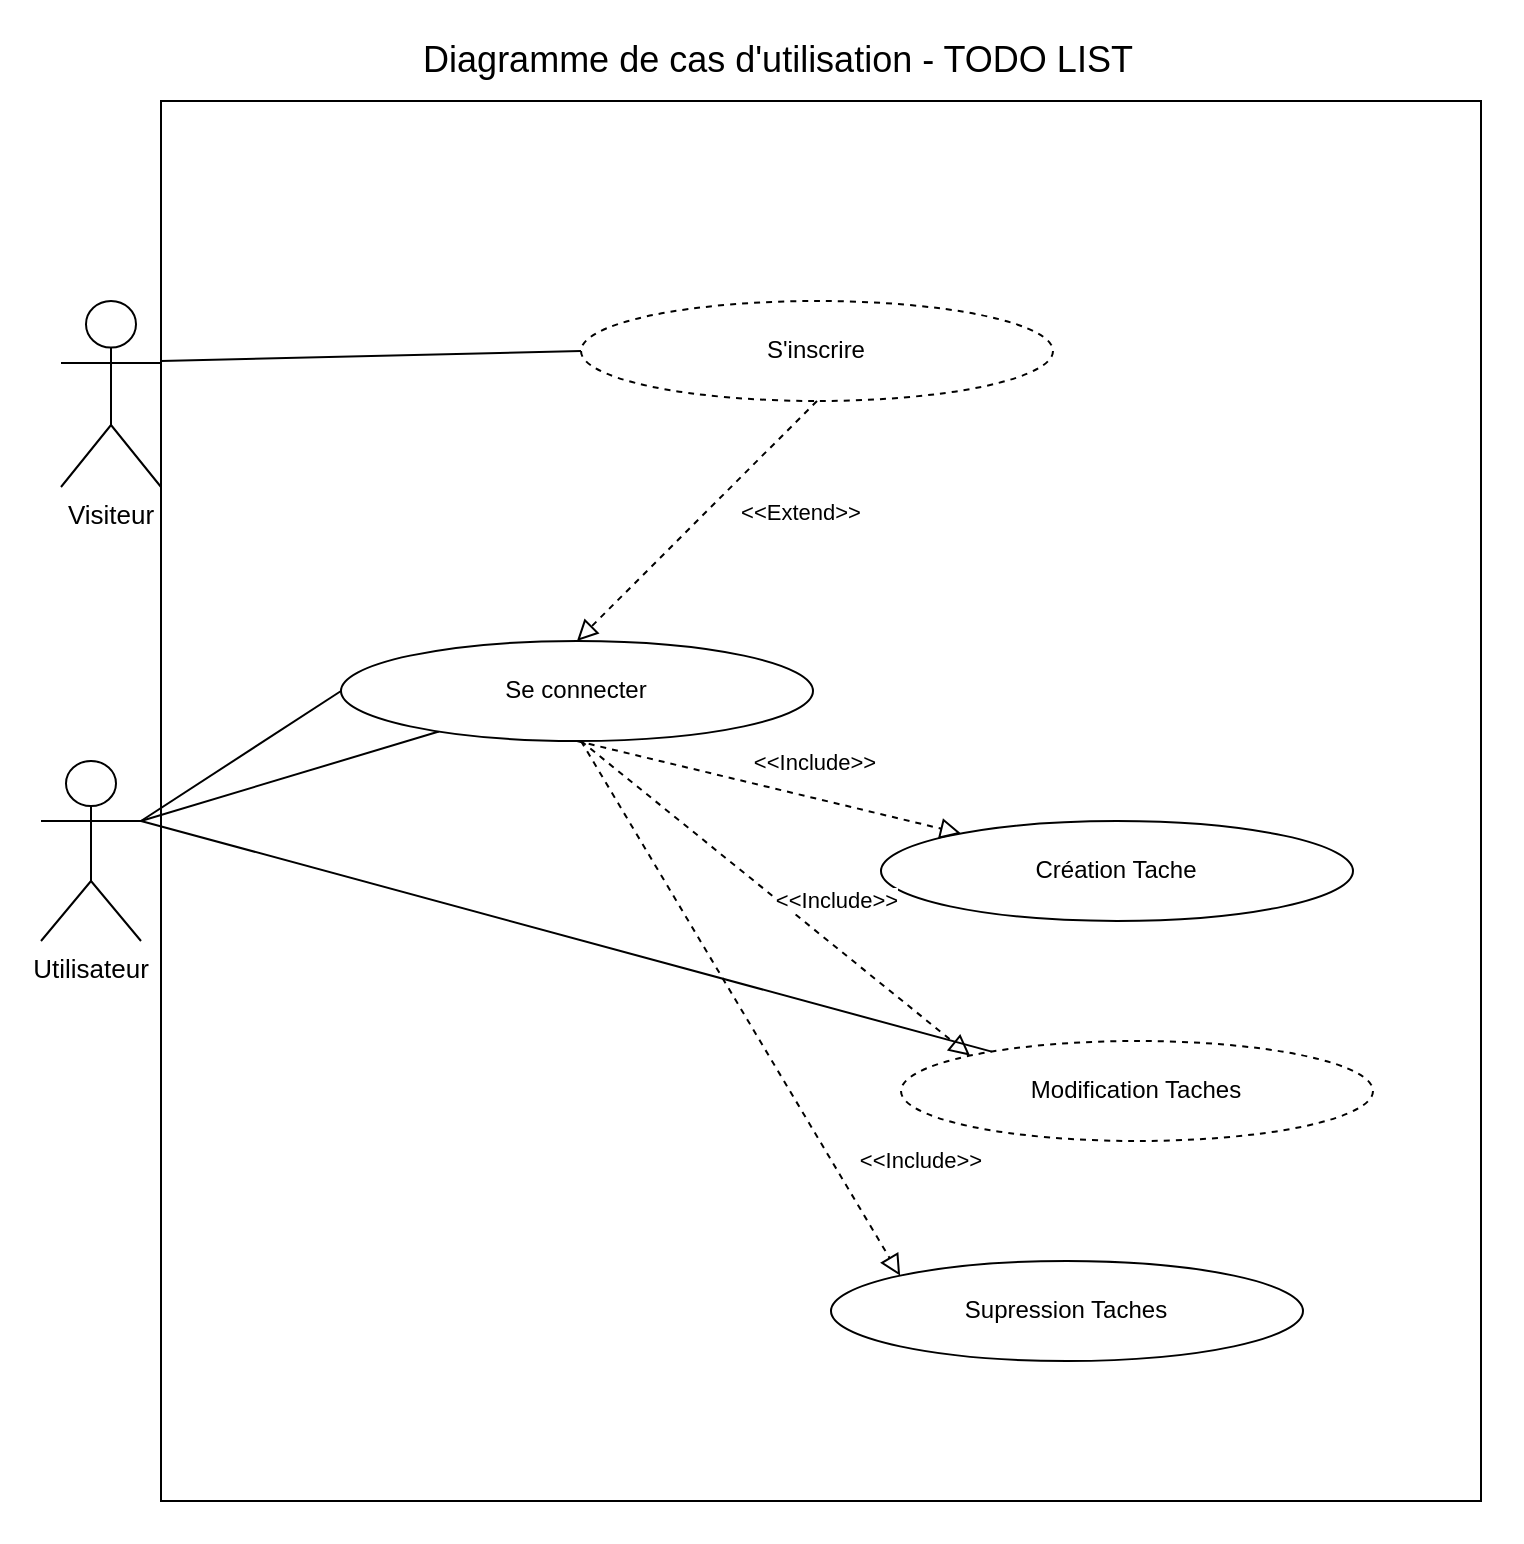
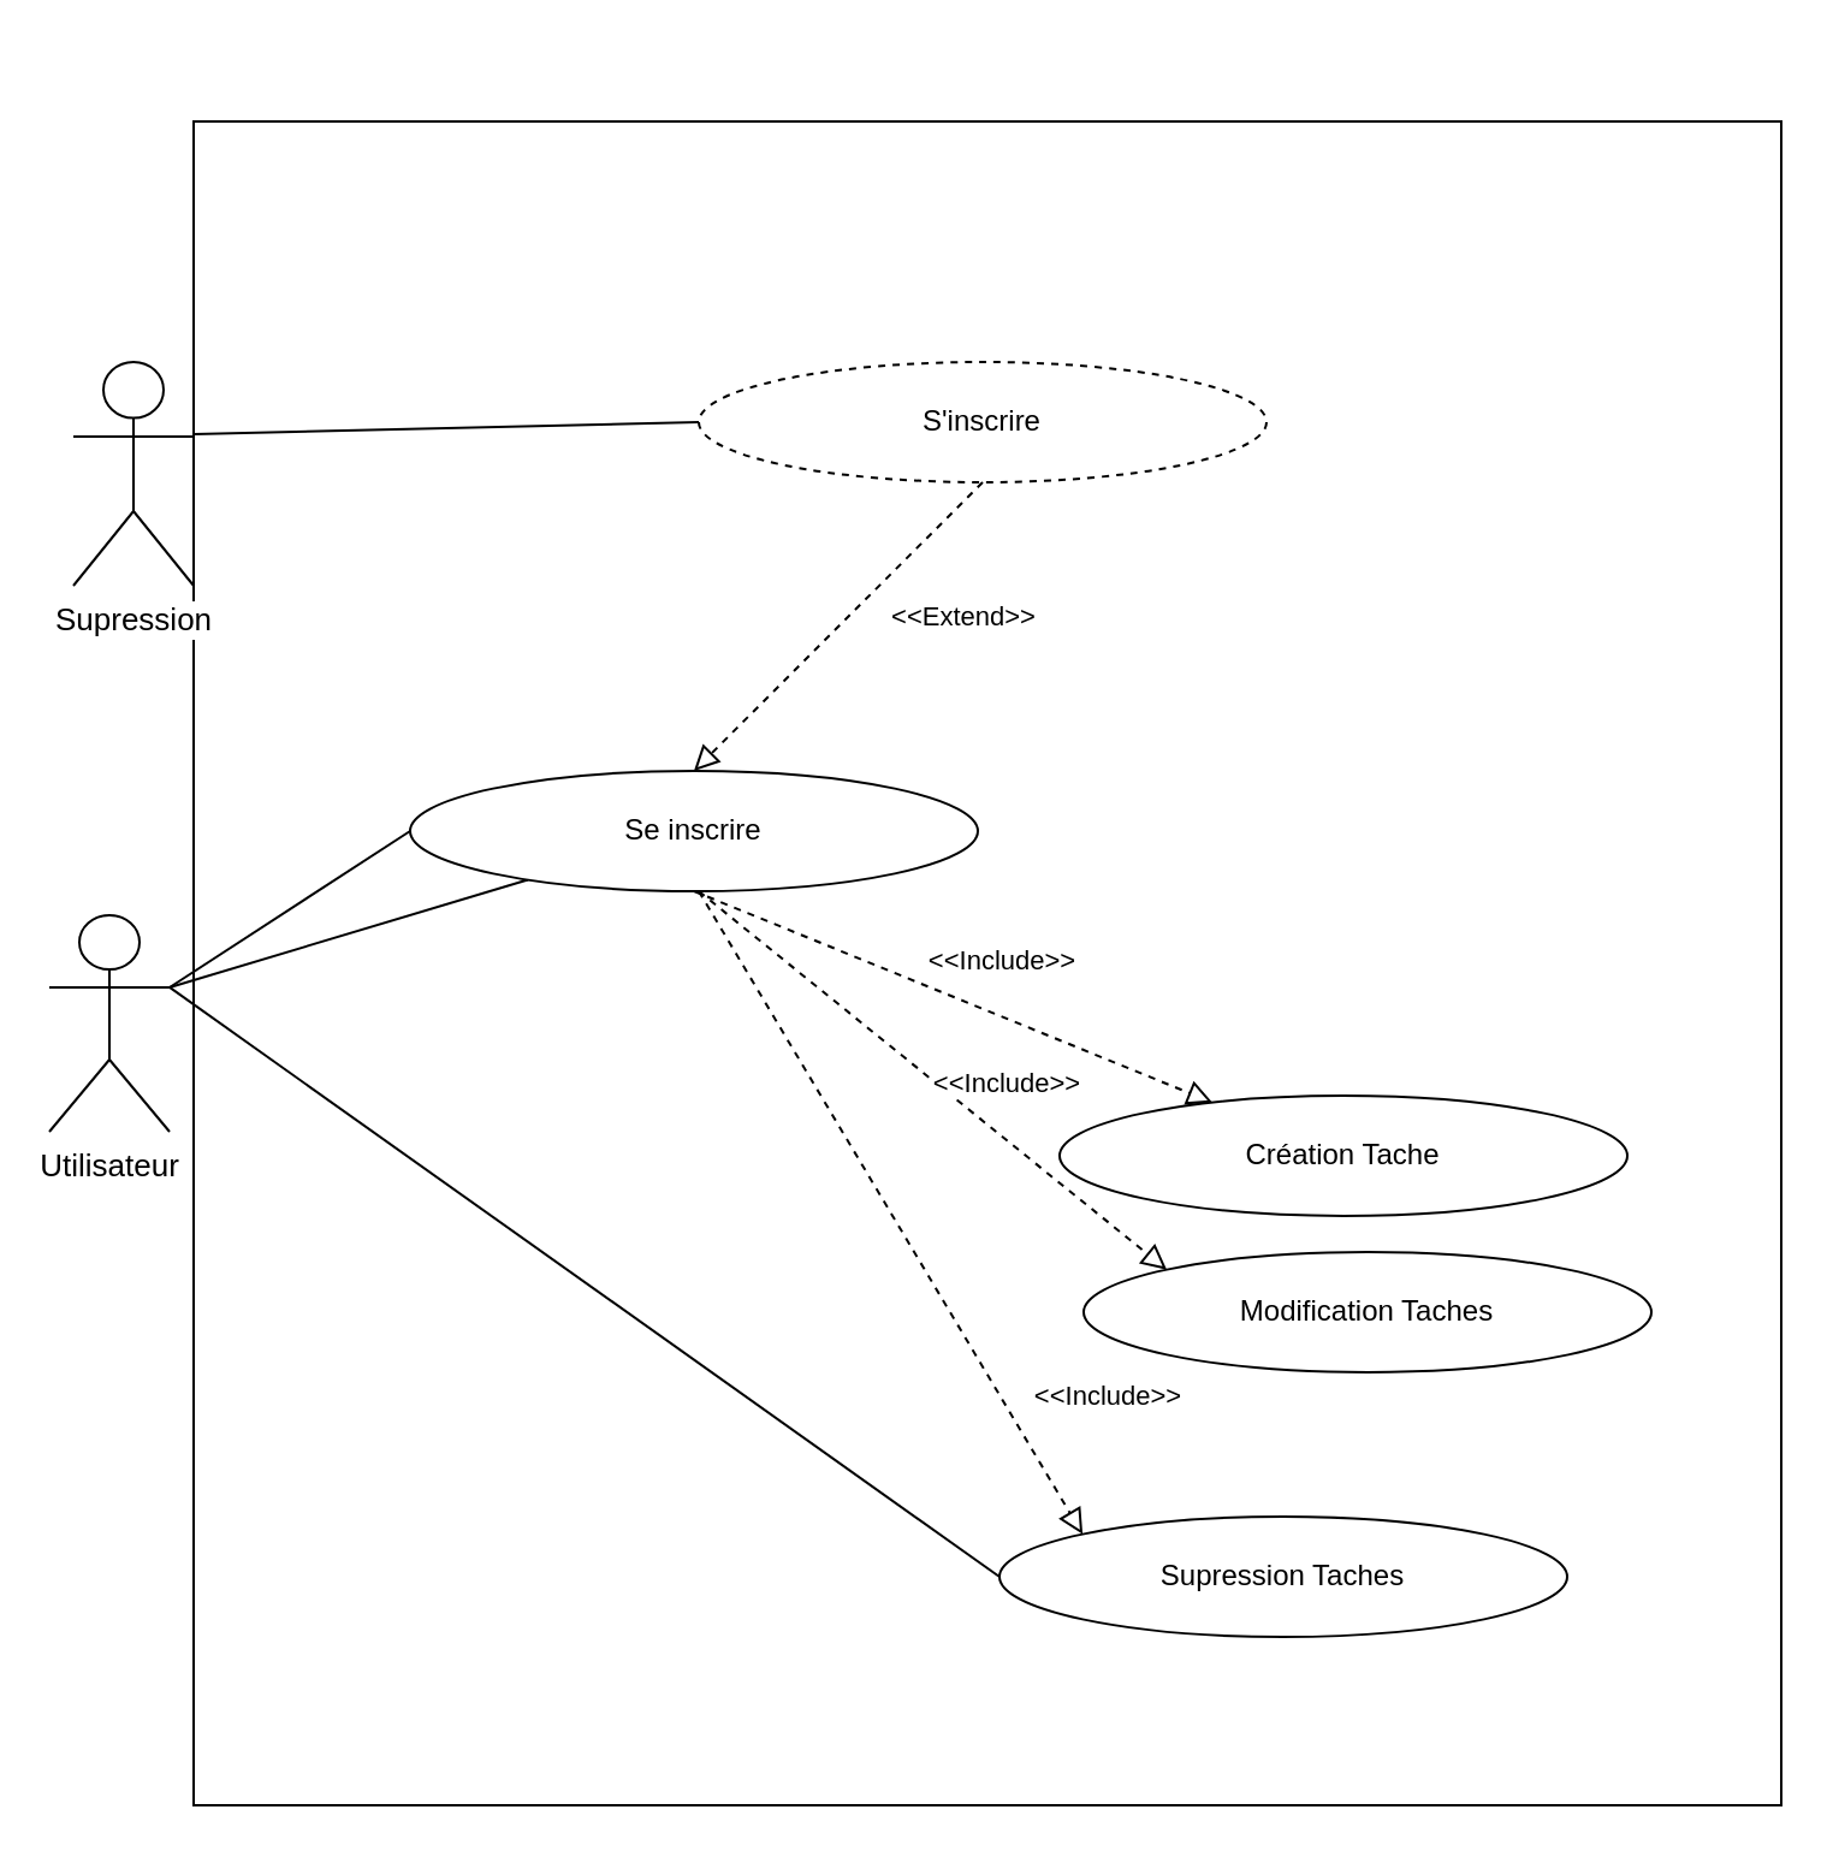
  <mxCell id="0" />
  <mxCell id="1" parent="0" />
  <mxCell id="2" value="" style="whiteSpace=wrap;html=1;" parent="1" vertex="1"><mxGeometry x="80" y="50" width="660" height="700" as="geometry" /></mxCell>
- <mxCell id="3" value="Diagramme de cas d'utilisation - TODO LIST" style="text;html=1;strokeColor=none;fillColor=none;align=center;verticalAlign=middle;whiteSpace=wrap;rounded=0;fontSize=18;" parent="1" vertex="1"><mxGeometry x="186" y="20" width="406" height="20" as="geometry" /></mxCell>
- <mxCell id="4" value="Visiteur" style="shape=umlActor;verticalLabelPosition=bottom;labelBackgroundColor=#ffffff;verticalAlign=top;html=1;fontSize=13;" parent="1" vertex="1"><mxGeometry x="30" y="150" width="50" height="93" as="geometry" /></mxCell>
+ <mxCell id="4" value="Supression" style="shape=umlActor;verticalLabelPosition=bottom;labelBackgroundColor=#ffffff;verticalAlign=top;html=1;fontSize=13;" parent="1" vertex="1"><mxGeometry x="30" y="150" width="50" height="93" as="geometry" /></mxCell>
  <mxCell id="5" value="Utilisateur" style="shape=umlActor;verticalLabelPosition=bottom;labelBackgroundColor=#ffffff;verticalAlign=top;html=1;fontSize=13;" parent="1" vertex="1"><mxGeometry x="20" y="380" width="50" height="90" as="geometry" /></mxCell>
- <mxCell id="6" value="Modification Taches" style="ellipse;whiteSpace=wrap;html=1;dashed=1;" parent="1" vertex="1"><mxGeometry x="450" y="520" width="236" height="50" as="geometry" /></mxCell>
+ <mxCell id="6" value="Modification Taches" style="ellipse;whiteSpace=wrap;html=1;" parent="1" vertex="1"><mxGeometry x="450" y="520" width="236" height="50" as="geometry" /></mxCell>
  <mxCell id="7" value="Supression Taches" style="ellipse;whiteSpace=wrap;html=1;" parent="1" vertex="1"><mxGeometry x="415" y="630" width="236" height="50" as="geometry" /></mxCell>
  <mxCell id="8" value="" style="endArrow=none;html=1;exitX=1;exitY=0.333;exitDx=0;exitDy=0;exitPerimeter=0;" parent="1" source="5" target="13" edge="1"><mxGeometry width="50" height="50" relative="1" as="geometry"><mxPoint x="40" y="630" as="sourcePoint" /><mxPoint x="90" y="580" as="targetPoint" /></mxGeometry></mxCell>
- <mxCell id="9" value="" style="endArrow=none;html=1;exitX=1;exitY=0.333;exitDx=0;exitDy=0;exitPerimeter=0;" parent="1" source="5" target="6" edge="1"><mxGeometry width="50" height="50" relative="1" as="geometry"><mxPoint x="40" y="630" as="sourcePoint" /><mxPoint x="90" y="580" as="targetPoint" /></mxGeometry></mxCell>
- <mxCell id="10" value="Création Tache&lt;br&gt;" style="ellipse;whiteSpace=wrap;html=1;" parent="1" vertex="1"><mxGeometry x="440" y="410" width="236" height="50" as="geometry" /></mxCell>
+ <mxCell id="9" value="" style="endArrow=none;html=1;entryX=0;entryY=0.5;entryDx=0;entryDy=0;exitX=1;exitY=0.333;exitDx=0;exitDy=0;exitPerimeter=0;" parent="1" source="5" target="7" edge="1"><mxGeometry width="50" height="50" relative="1" as="geometry"><mxPoint x="40" y="630" as="sourcePoint" /><mxPoint x="90" y="580" as="targetPoint" /></mxGeometry></mxCell>
+ <mxCell id="10" value="Création Tache&lt;br&gt;" style="ellipse;whiteSpace=wrap;html=1;" parent="1" vertex="1"><mxGeometry x="440" y="455" width="236" height="50" as="geometry" /></mxCell>
  <mxCell id="11" value="S'inscrire" style="ellipse;whiteSpace=wrap;html=1;dashed=1;" parent="1" vertex="1"><mxGeometry x="290" y="150" width="236" height="50" as="geometry" /></mxCell>
  <mxCell id="12" value="" style="endArrow=none;html=1;entryX=0;entryY=0.5;entryDx=0;entryDy=0;" parent="1" target="11" edge="1"><mxGeometry width="50" height="50" relative="1" as="geometry"><mxPoint x="80" y="180" as="sourcePoint" /><mxPoint x="320" y="155" as="targetPoint" /></mxGeometry></mxCell>
- <mxCell id="13" value="Se connecter" style="ellipse;whiteSpace=wrap;html=1;" parent="1" vertex="1"><mxGeometry x="170" y="320" width="236" height="50" as="geometry" /></mxCell>
+ <mxCell id="13" value="Se inscrire" style="ellipse;whiteSpace=wrap;html=1;" parent="1" vertex="1"><mxGeometry x="170" y="320" width="236" height="50" as="geometry" /></mxCell>
  <mxCell id="14" value="" style="endArrow=none;html=1;entryX=0;entryY=0.5;entryDx=0;entryDy=0;" parent="1" target="13" edge="1"><mxGeometry width="50" height="50" relative="1" as="geometry"><mxPoint x="70" y="410" as="sourcePoint" /><mxPoint x="305" y="360" as="targetPoint" /></mxGeometry></mxCell>
  <mxCell id="15" value="" style="endArrow=block;startArrow=none;endFill=0;startFill=0;endSize=8;html=1;verticalAlign=bottom;dashed=1;labelBackgroundColor=none;rounded=0;exitX=0.5;exitY=1;exitDx=0;exitDy=0;" parent="1" source="13" target="10" edge="1"><mxGeometry width="160" relative="1" as="geometry"><mxPoint x="480" y="370" as="sourcePoint" /><mxPoint x="640" y="370" as="targetPoint" /></mxGeometry></mxCell>
  <mxCell id="16" value="&amp;lt;&amp;lt;Include&amp;gt;&amp;gt;" style="edgeLabel;html=1;align=center;verticalAlign=middle;resizable=0;points=[];" parent="15" vertex="1" connectable="0"><mxGeometry x="-0.121" y="-2" relative="1" as="geometry"><mxPoint x="34" y="-12" as="offset" /></mxGeometry></mxCell>
  <mxCell id="17" value="" style="endArrow=block;startArrow=none;endFill=0;startFill=0;endSize=8;html=1;verticalAlign=bottom;dashed=1;labelBackgroundColor=none;rounded=0;entryX=0;entryY=0;entryDx=0;entryDy=0;" parent="1" target="6" edge="1"><mxGeometry width="160" relative="1" as="geometry"><mxPoint x="290" y="370" as="sourcePoint" /><mxPoint x="492.043" y="520.003" as="targetPoint" /></mxGeometry></mxCell>
  <mxCell id="18" value="" style="endArrow=block;startArrow=none;endFill=0;startFill=0;endSize=8;html=1;verticalAlign=bottom;dashed=1;labelBackgroundColor=none;rounded=0;entryX=0;entryY=0;entryDx=0;entryDy=0;" parent="1" target="7" edge="1"><mxGeometry width="160" relative="1" as="geometry"><mxPoint x="290" y="370" as="sourcePoint" /><mxPoint x="480.561" y="637.322" as="targetPoint" /></mxGeometry></mxCell>
  <mxCell id="19" value="&amp;lt;&amp;lt;Include&amp;gt;&amp;gt;" style="edgeLabel;html=1;align=center;verticalAlign=middle;resizable=0;points=[];" parent="1" vertex="1" connectable="0"><mxGeometry x="417.995" y="449.997" as="geometry" /></mxCell>
  <mxCell id="20" value="&amp;lt;&amp;lt;Include&amp;gt;&amp;gt;" style="edgeLabel;html=1;align=center;verticalAlign=middle;resizable=0;points=[];" parent="1" vertex="1" connectable="0"><mxGeometry x="459.995" y="579.997" as="geometry" /></mxCell>
  <mxCell id="21" value="" style="endArrow=block;startArrow=none;endFill=0;startFill=0;endSize=8;html=1;verticalAlign=bottom;dashed=1;labelBackgroundColor=none;rounded=0;exitX=0.5;exitY=1;exitDx=0;exitDy=0;entryX=0.5;entryY=0;entryDx=0;entryDy=0;" parent="1" source="11" target="13" edge="1"><mxGeometry width="160" relative="1" as="geometry"><mxPoint x="360" y="300" as="sourcePoint" /><mxPoint x="552.043" y="346.233" as="targetPoint" /></mxGeometry></mxCell>
  <mxCell id="22" value="&amp;lt;&amp;lt;Extend&amp;gt;&amp;gt;" style="edgeLabel;html=1;align=center;verticalAlign=middle;resizable=0;points=[];" parent="21" vertex="1" connectable="0"><mxGeometry x="-0.121" y="-2" relative="1" as="geometry"><mxPoint x="46" y="4" as="offset" /></mxGeometry></mxCell>
